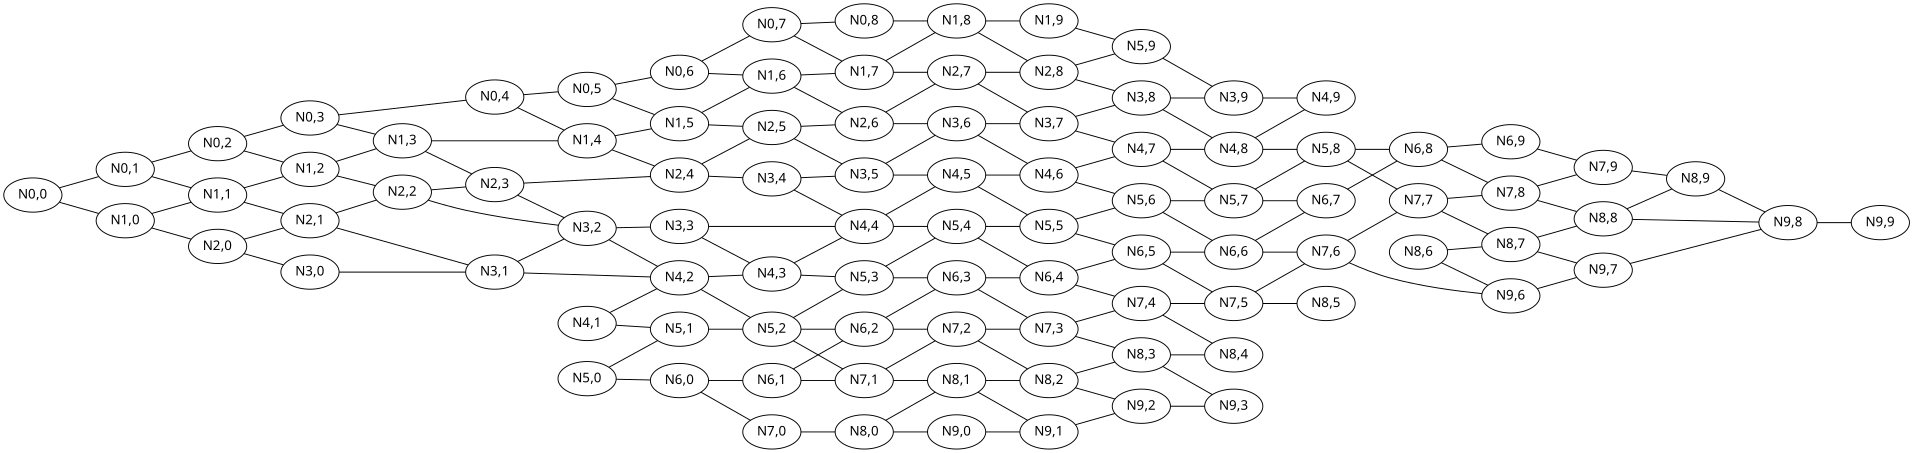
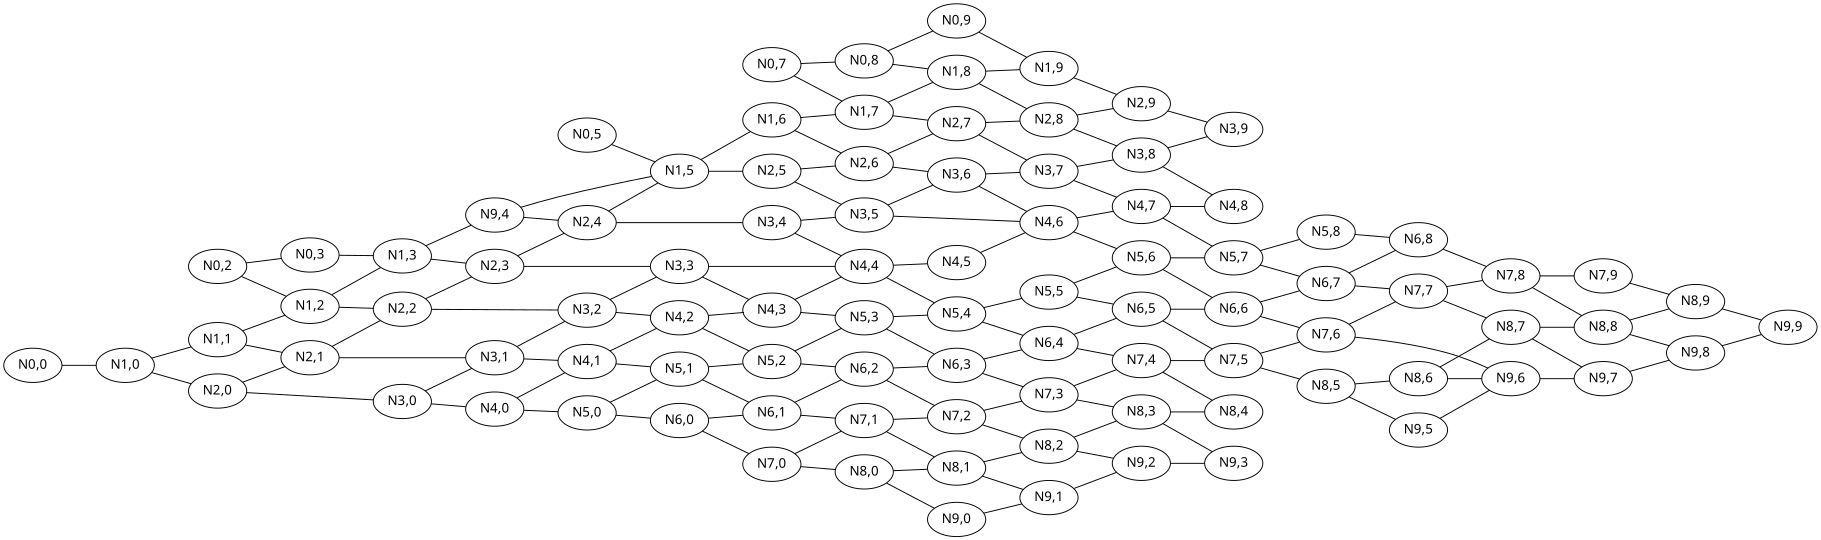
  graph {
    fontname="Noto Sans"
    rankdir=LR
    node [fontname="Noto Sans"]
    edge [fontname="Noto Sans"]
    "N0,0"
    "N1,0"
-   "N0,1"
    "N1,1"
    "N2,0"
    "N0,2"
    "N1,2"
    "N2,1"
    "N3,0"
    "N0,3"
    "N1,3"
    "N2,2"
    "N3,1"
-   "N0,4"
-   "N1,4"
+   "N1,4" [label="N9,4"]
    "N2,3"
    "N3,2"
    "N0,5"
    "N1,5"
    "N2,4"
    "N3,3"
-   "N0,6"
    "N1,6"
    "N2,5"
    "N3,4"
    "N0,7"
    "N1,7"
    "N2,6"
    "N3,5"
    "N0,8"
    "N1,8"
    "N2,7"
    "N3,6"
+   "N0,9"
    "N1,9"
    "N2,8"
    "N3,7"
-   "N2,9" [label="N5,9"]
+   "N2,9"
    "N3,8"
    "N3,9"
+   "N4,0"
    "N4,1"
    "N4,2"
    "N4,3"
    "N4,4"
    "N4,5"
    "N4,6"
    "N4,7"
    "N4,8"
-   "N4,9"
    "N5,0"
    "N5,1"
    "N5,2"
    "N5,3"
    "N5,4"
    "N5,5"
    "N5,6"
    "N5,7"
    "N5,8"
    "N6,0"
    "N6,1"
    "N6,2"
    "N6,3"
    "N6,4"
    "N6,5"
    "N6,6"
    "N6,7"
    "N6,8"
    "N7,0"
    "N7,1"
    "N7,2"
    "N7,3"
    "N7,4"
    "N7,5"
    "N7,6"
    "N7,7"
-   "N6,9"
    "N7,8"
    "N7,9"
    "N8,0"
    "N8,1"
    "N8,2"
    "N8,3"
    "N8,4"
    "N8,5"
    "N9,6"
    "N8,7"
    "N8,8"
    "N8,9"
    "N9,0"
    "N9,1"
    "N9,2"
    "N9,3"
    "N8,6"
+   "N9,5"
    "N9,7"
    "N9,8"
    "N9,9"
    "N0,0" -- "N1,0"
-   "N0,0" -- "N0,1"
    "N1,0" -- "N1,1"
    "N1,0" -- "N2,0"
-   "N0,1" -- "N1,1"
-   "N0,1" -- "N0,2"
    "N1,1" -- "N1,2"
    "N1,1" -- "N2,1"
    "N2,0" -- "N2,1"
    "N2,0" -- "N3,0"
    "N0,2" -- "N1,2"
    "N0,2" -- "N0,3"
    "N1,2" -- "N1,3"
    "N1,2" -- "N2,2"
    "N2,1" -- "N2,2"
    "N2,1" -- "N3,1"
    "N3,0" -- "N3,1"
+   "N3,0" -- "N4,0"
    "N0,3" -- "N1,3"
-   "N0,3" -- "N0,4"
    "N1,3" -- "N1,4"
    "N1,3" -- "N2,3"
    "N2,2" -- "N2,3"
    "N2,2" -- "N3,2"
    "N3,1" -- "N3,2"
-   "N3,1" -- "N4,2"
-   "N0,4" -- "N1,4"
-   "N0,4" -- "N0,5"
+   "N3,1" -- "N4,1"
    "N1,4" -- "N1,5"
    "N1,4" -- "N2,4"
    "N2,3" -- "N2,4"
-   "N2,3" -- "N3,2"
+   "N2,3" -- "N3,3"
    "N3,2" -- "N3,3"
    "N3,2" -- "N4,2"
    "N0,5" -- "N1,5"
-   "N0,5" -- "N0,6"
    "N1,5" -- "N1,6"
    "N1,5" -- "N2,5"
-   "N2,4" -- "N2,5"
+   "N2,4" -- "N1,5"
    "N2,4" -- "N3,4"
    "N3,3" -- "N4,3"
    "N3,3" -- "N4,4"
-   "N0,6" -- "N1,6"
-   "N0,6" -- "N0,7"
    "N1,6" -- "N1,7"
    "N1,6" -- "N2,6"
    "N2,5" -- "N2,6"
    "N2,5" -- "N3,5"
    "N3,4" -- "N3,5"
    "N3,4" -- "N4,4"
    "N0,7" -- "N1,7"
    "N0,7" -- "N0,8"
    "N1,7" -- "N1,8"
    "N1,7" -- "N2,7"
    "N2,6" -- "N2,7"
    "N2,6" -- "N3,6"
    "N3,5" -- "N3,6"
-   "N3,5" -- "N4,5"
+   "N3,5" -- "N4,6"
    "N0,8" -- "N1,8"
+   "N0,8" -- "N0,9"
    "N1,8" -- "N1,9"
    "N1,8" -- "N2,8"
    "N2,7" -- "N2,8"
    "N2,7" -- "N3,7"
    "N3,6" -- "N3,7"
    "N3,6" -- "N4,6"
+   "N0,9" -- "N1,9"
    "N1,9" -- "N2,9"
    "N2,8" -- "N2,9"
    "N2,8" -- "N3,8"
    "N3,7" -- "N3,8"
    "N3,7" -- "N4,7"
    "N2,9" -- "N3,9"
    "N3,8" -- "N3,9"
    "N3,8" -- "N4,8"
-   "N3,9" -- "N4,9"
+   "N4,0" -- "N4,1"
+   "N4,0" -- "N5,0"
    "N4,1" -- "N4,2"
    "N4,1" -- "N5,1"
    "N4,2" -- "N4,3"
    "N4,2" -- "N5,2"
    "N4,3" -- "N4,4"
    "N4,3" -- "N5,3"
    "N4,4" -- "N4,5"
    "N4,4" -- "N5,4"
    "N4,5" -- "N4,6"
-   "N4,5" -- "N5,5"
    "N4,6" -- "N4,7"
    "N4,6" -- "N5,6"
    "N4,7" -- "N4,8"
    "N4,7" -- "N5,7"
-   "N4,8" -- "N4,9"
-   "N4,8" -- "N5,8"
    "N5,0" -- "N5,1"
    "N5,0" -- "N6,0"
    "N5,1" -- "N5,2"
+   "N5,1" -- "N6,1"
    "N5,2" -- "N5,3"
    "N5,2" -- "N6,2"
    "N5,3" -- "N5,4"
    "N5,3" -- "N6,3"
    "N5,4" -- "N5,5"
    "N5,4" -- "N6,4"
    "N5,5" -- "N5,6"
    "N5,5" -- "N6,5"
    "N5,6" -- "N5,7"
    "N5,6" -- "N6,6"
    "N5,7" -- "N5,8"
    "N5,7" -- "N6,7"
    "N5,8" -- "N6,8"
    "N6,0" -- "N6,1"
    "N6,0" -- "N7,0"
    "N6,1" -- "N6,2"
    "N6,1" -- "N7,1"
    "N6,2" -- "N6,3"
    "N6,2" -- "N7,2"
    "N6,3" -- "N6,4"
    "N6,3" -- "N7,3"
    "N6,4" -- "N6,5"
    "N6,4" -- "N7,4"
    "N6,5" -- "N6,6"
    "N6,5" -- "N7,5"
    "N6,6" -- "N6,7"
    "N6,6" -- "N7,6"
    "N6,7" -- "N6,8"
-   "N5,8" -- "N7,7"
-   "N6,8" -- "N6,9"
+   "N6,7" -- "N7,7"
    "N6,8" -- "N7,8"
-   "N5,2" -- "N7,1"
+   "N7,0" -- "N7,1"
    "N7,0" -- "N8,0"
    "N7,1" -- "N7,2"
    "N7,1" -- "N8,1"
    "N7,2" -- "N7,3"
    "N7,2" -- "N8,2"
    "N7,3" -- "N7,4"
    "N7,3" -- "N8,3"
    "N7,4" -- "N7,5"
    "N7,4" -- "N8,4"
    "N7,5" -- "N7,6"
    "N7,5" -- "N8,5"
    "N7,6" -- "N7,7"
    "N7,6" -- "N9,6"
    "N7,7" -- "N7,8"
    "N7,7" -- "N8,7"
-   "N6,9" -- "N7,9"
    "N7,8" -- "N7,9"
    "N7,8" -- "N8,8"
    "N7,9" -- "N8,9"
    "N8,0" -- "N8,1"
    "N8,0" -- "N9,0"
    "N8,1" -- "N8,2"
    "N8,1" -- "N9,1"
    "N8,2" -- "N8,3"
    "N8,2" -- "N9,2"
    "N8,3" -- "N8,4"
    "N8,3" -- "N9,3"
+   "N8,5" -- "N8,6"
+   "N8,5" -- "N9,5"
    "N9,6" -- "N9,7"
    "N8,7" -- "N8,8"
    "N8,7" -- "N9,7"
    "N8,8" -- "N8,9"
    "N8,8" -- "N9,8"
-   "N8,9" -- "N9,8"
+   "N8,9" -- "N9,9"
    "N9,0" -- "N9,1"
    "N9,1" -- "N9,2"
    "N9,2" -- "N9,3"
    "N8,6" -- "N9,6"
    "N8,6" -- "N8,7"
+   "N9,5" -- "N9,6"
    "N9,7" -- "N9,8"
    "N9,8" -- "N9,9"
  }
